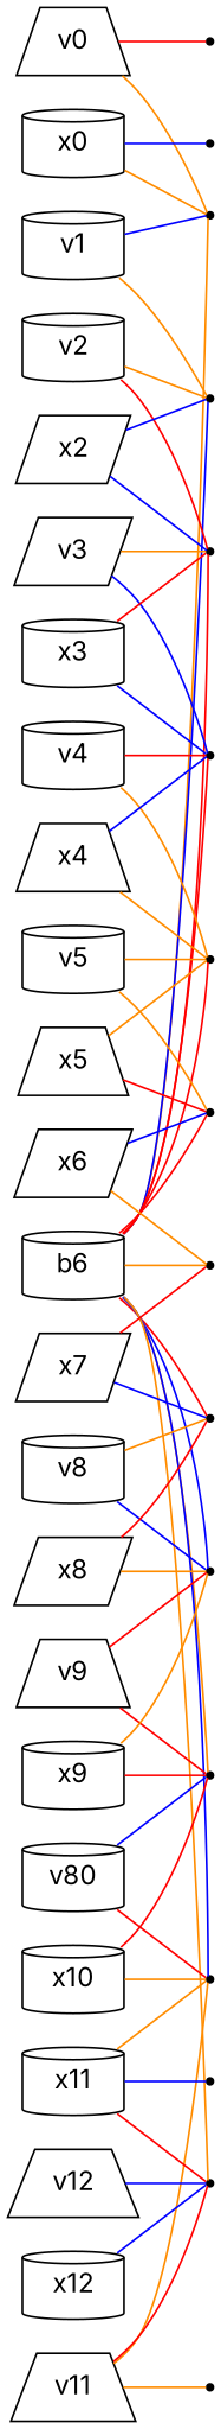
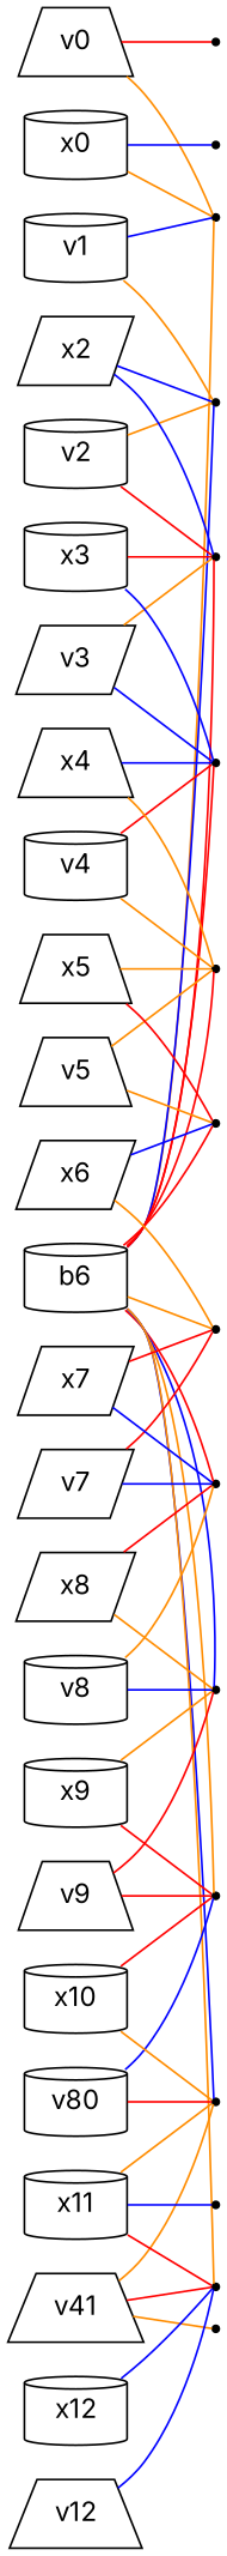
  graph {
    fontname=Inter
    rankdir=LR
    node [fontname=Inter shape=point]
    edge [color=darkorange fontname=Inter]
    n1 [label=b6 shape=cylinder]
    factor2
    factor3
    factor4
    factor5
    factor6
    factor7
    factor8
    factor9
    factor10
    factor11
    factor12
    factor13
    n14 [label=v0 shape=trapezium]
    factor1
    n16 [label=v1 shape=cylinder]
    n17 [label=v2 shape=cylinder]
    n18 [label=v3 shape=parallelogram]
    n19 [label=v4 shape=cylinder]
-   n20 [label=v5 shape=cylinder]
+   n20 [label=v5 shape=trapezium]
+   n21 [label=v7 shape=parallelogram]
    n22 [label=v8 shape=cylinder]
    n23 [label=v9 shape=trapezium]
    n24 [label=v80 shape=cylinder]
-   n25 [label=v11 shape=trapezium]
+   n25 [label=v41 shape=trapezium]
    factor15
    n27 [label=v12 shape=trapezium]
    n28 [label=x0 shape=cylinder]
    factor0
    n30 [label=x2 shape=parallelogram]
    n31 [label=x3 shape=cylinder]
    n32 [label=x4 shape=trapezium]
    n33 [label=x5 shape=trapezium]
    n34 [label=x6 shape=parallelogram]
    n35 [label=x7 shape=parallelogram]
    n36 [label=x8 shape=parallelogram]
    n37 [label=x9 shape=cylinder]
    n38 [label=x10 shape=cylinder]
    n39 [label=x11 shape=cylinder]
    factor14
    n41 [label=x12 shape=cylinder]
    n1 -- factor2
    n1 -- factor3 [color=blue]
    n1 -- factor4 [color=red]
    n1 -- factor5 [color=red]
    n1 -- factor6 [color=red]
    n1 -- factor7 [color=red]
    n1 -- factor8
    n1 -- factor9 [color=red]
    n1 -- factor10 [color=blue]
    n1 -- factor11
    n1 -- factor12 [color=blue]
    n1 -- factor13
    n14 -- factor2
    n14 -- factor1 [color=red]
    n16 -- factor2 [color=blue]
    n16 -- factor3
    n17 -- factor3
    n17 -- factor4 [color=red]
    n18 -- factor4
    n18 -- factor5 [color=blue]
    n19 -- factor5 [color=red]
    n19 -- factor6
    n20 -- factor6
    n20 -- factor7
+   n21 -- factor8 [color=red]
+   n21 -- factor9 [color=blue]
    n22 -- factor9
    n22 -- factor10 [color=blue]
    n23 -- factor10 [color=red]
    n23 -- factor11 [color=red]
    n24 -- factor11 [color=blue]
    n24 -- factor12 [color=red]
    n25 -- factor12
    n25 -- factor13 [color=red]
    n25 -- factor15
    n27 -- factor13 [color=blue]
    n28 -- factor2
    n28 -- factor0 [color=blue]
    n30 -- factor3 [color=blue]
    n30 -- factor4 [color=blue]
    n31 -- factor4 [color=red]
    n31 -- factor5 [color=blue]
    n32 -- factor5 [color=blue]
    n32 -- factor6
    n33 -- factor6
    n33 -- factor7 [color=red]
    n34 -- factor7 [color=blue]
    n34 -- factor8
    n35 -- factor8 [color=red]
    n35 -- factor9 [color=blue]
    n36 -- factor9 [color=red]
    n36 -- factor10
    n37 -- factor10
    n37 -- factor11 [color=red]
    n38 -- factor11 [color=red]
    n38 -- factor12
    n39 -- factor12
    n39 -- factor13 [color=red]
    n39 -- factor14 [color=blue]
    n41 -- factor13 [color=blue]
  }
